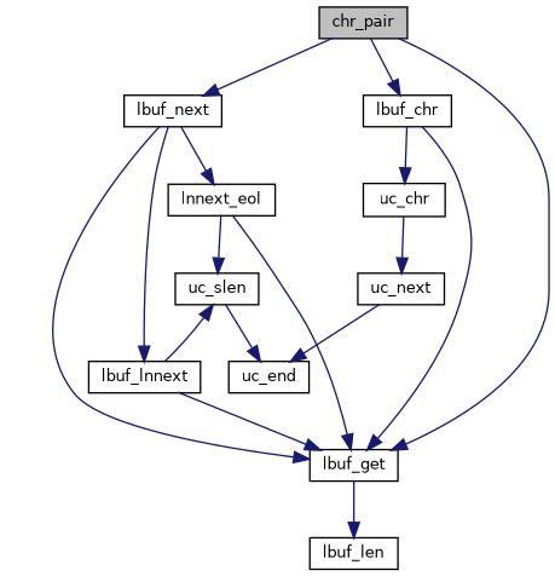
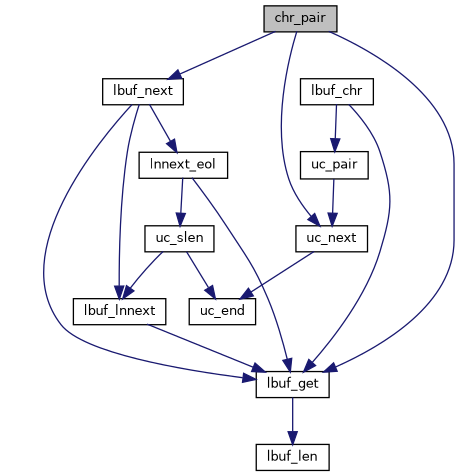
  digraph {
    rankdir=TB
    node [color=black fillcolor=white fontname=Helvetica fontsize=10 shape=record style=filled]
    edge [color=midnightblue fontname=Helvetica fontsize=10 labelfontname=Helvetica labelfontsize=10 style=solid]
    n1 [fillcolor=grey75 fontcolor=black height=0.2 label=chr_pair width=0.4]
    n2 [height=0.2 label=lbuf_chr width=0.4]
    n3 [height=0.2 label=lbuf_get width=0.4]
    n4 [height=0.2 label=lbuf_next width=0.4]
-   n5 [height=0.2 label=uc_chr width=0.4]
+   n5 [height=0.2 label=uc_pair width=0.4]
    n6 [height=0.2 label=lbuf_len width=0.4]
    n7 [height=0.2 label=lnnext_eol width=0.4]
    n8 [height=0.2 label=lbuf_lnnext width=0.4]
    n9 [height=0.2 label=uc_next width=0.4]
    n10 [height=0.2 label=uc_end width=0.4]
    n11 [height=0.2 label=uc_slen width=0.4]
-   n1 -> n2
+   n1 -> n9
    n1 -> n3
    n1 -> n4
    n2 -> n3
    n2 -> n5
    n3 -> n6
    n4 -> n3
    n4 -> n7
    n4 -> n8
    n5 -> n9
    n7 -> n3
    n7 -> n11
    n8 -> n3
-   n8 -> n11
+   n11 -> n8
    n9 -> n10
    n11 -> n10
  }
